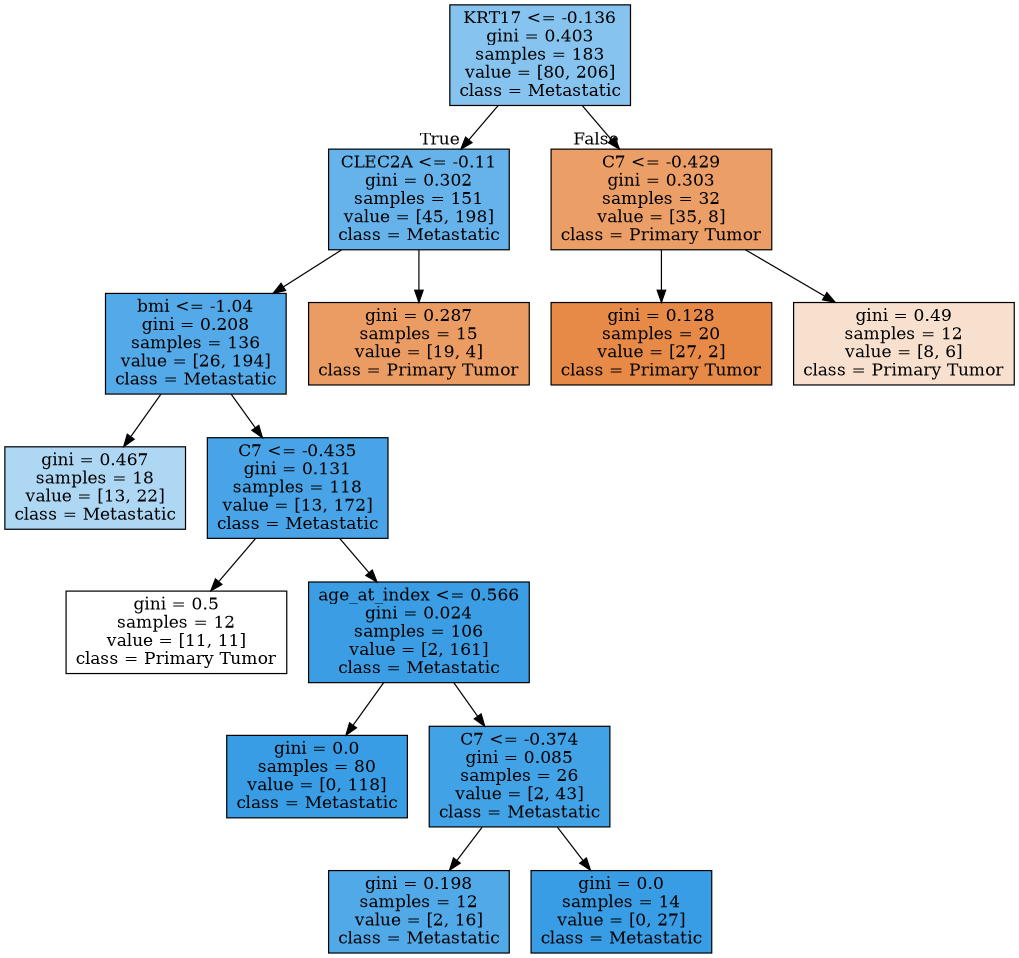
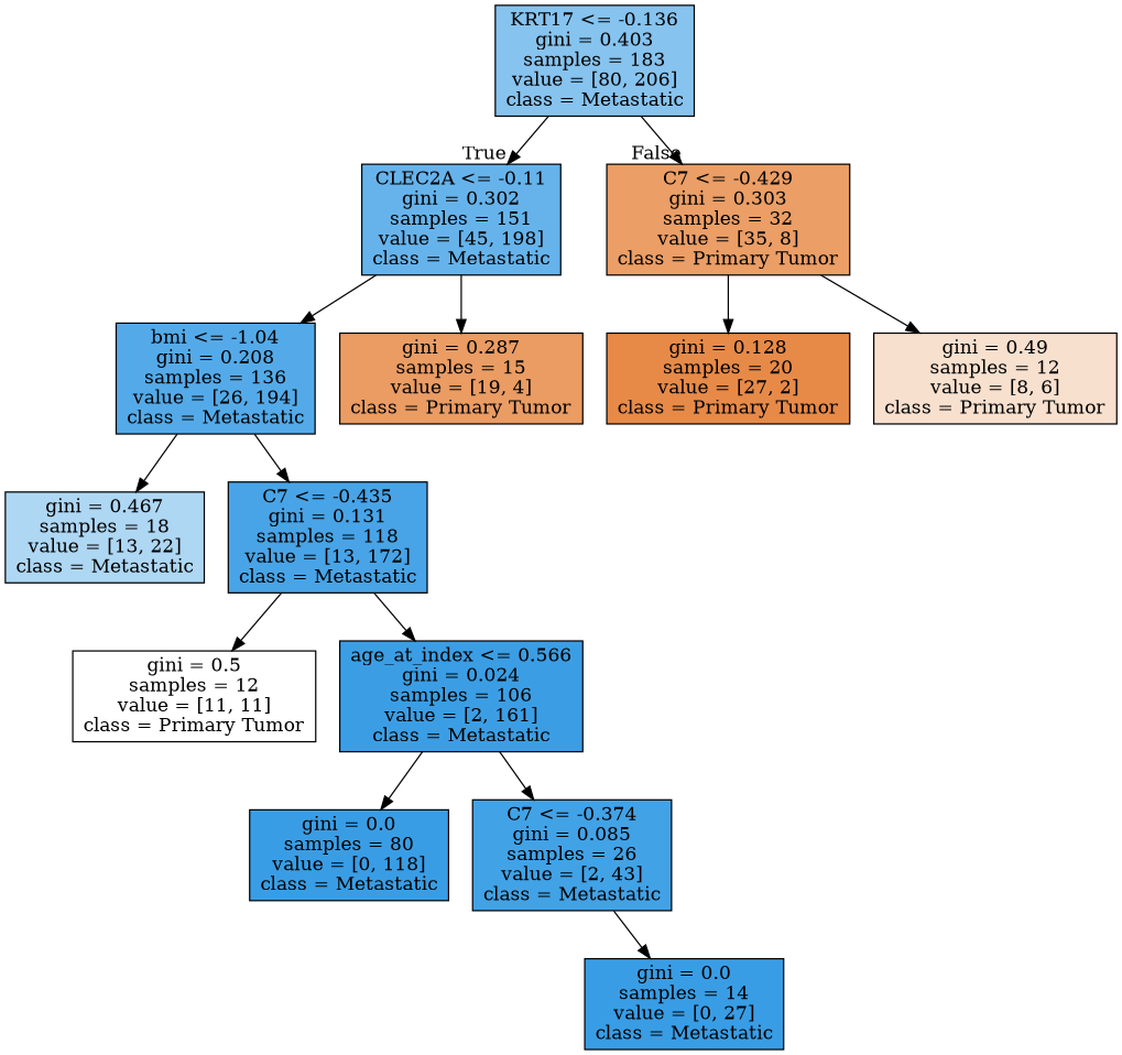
  digraph {
    node [color=black fillcolor="#399de5" shape=box style=filled]
    n1 [fillcolor="#86c3ef" label="KRT17 <= -0.136\ngini = 0.403\nsamples = 183\nvalue = [80, 206]\nclass = Metastatic"]
    n2 [fillcolor="#66b3eb" label="CLEC2A <= -0.11\ngini = 0.302\nsamples = 151\nvalue = [45, 198]\nclass = Metastatic"]
    n3 [fillcolor="#eb9e66" label="C7 <= -0.429\ngini = 0.303\nsamples = 32\nvalue = [35, 8]\nclass = Primary Tumor"]
    n4 [fillcolor="#54aae8" label="bmi <= -1.04\ngini = 0.208\nsamples = 136\nvalue = [26, 194]\nclass = Metastatic"]
    n5 [fillcolor="#ea9c63" label="gini = 0.287\nsamples = 15\nvalue = [19, 4]\nclass = Primary Tumor"]
    n6 [fillcolor="#aed7f4" label="gini = 0.467\nsamples = 18\nvalue = [13, 22]\nclass = Metastatic"]
    n7 [fillcolor="#48a4e7" label="C7 <= -0.435\ngini = 0.131\nsamples = 118\nvalue = [13, 172]\nclass = Metastatic"]
    n8 [fillcolor="#ffffff" label="gini = 0.5\nsamples = 12\nvalue = [11, 11]\nclass = Primary Tumor"]
    n9 [fillcolor="#3b9ee5" label="age_at_index <= 0.566\ngini = 0.024\nsamples = 106\nvalue = [2, 161]\nclass = Metastatic"]
    n10 [label="gini = 0.0\nsamples = 80\nvalue = [0, 118]\nclass = Metastatic"]
    n11 [fillcolor="#42a2e6" label="C7 <= -0.374\ngini = 0.085\nsamples = 26\nvalue = [2, 43]\nclass = Metastatic"]
-   n12 [fillcolor="#52a9e8" label="gini = 0.198\nsamples = 12\nvalue = [2, 16]\nclass = Metastatic"]
    n13 [label="gini = 0.0\nsamples = 14\nvalue = [0, 27]\nclass = Metastatic"]
    n14 [fillcolor="#e78a48" label="gini = 0.128\nsamples = 20\nvalue = [27, 2]\nclass = Primary Tumor"]
    n15 [fillcolor="#f8e0ce" label="gini = 0.49\nsamples = 12\nvalue = [8, 6]\nclass = Primary Tumor"]
    n1 -> n2 [headlabel=True labelangle=45 labeldistance=2.5]
    n1 -> n3 [headlabel=False labelangle=-45 labeldistance=2.5]
    n2 -> n4
    n2 -> n5
    n3 -> n14
    n3 -> n15
    n4 -> n6
    n4 -> n7
    n7 -> n8
    n7 -> n9
    n9 -> n10
    n9 -> n11
-   n11 -> n12
    n11 -> n13
  }
